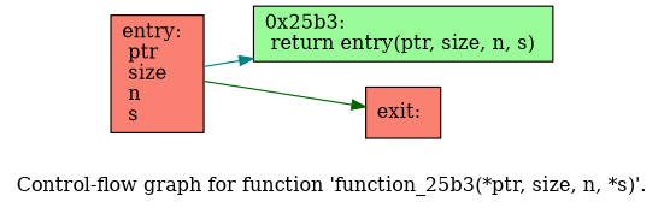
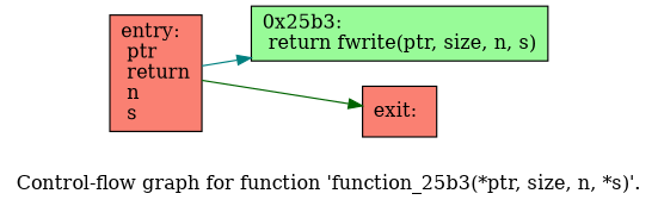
  digraph {
    label="Control-flow graph for function 'function_25b3(*ptr, size, n, *s)'."
    rankdir=LR
    node [fillcolor=salmon shape=record style=filled]
-   n1 [label="{entry:\l  ptr\l  size\l  n\l  s\l}"]
-   n2 [fillcolor=palegreen label="{0x25b3:\l  return entry(ptr, size, n, s)\l}"]
+   n1 [label="{entry:\l  ptr\l  return\l  n\l  s\l}"]
+   n2 [fillcolor=palegreen label="{0x25b3:\l  return fwrite(ptr, size, n, s)\l}"]
    n3 [label="{exit:\l}"]
    n1 -> n2 [color=teal]
    n1 -> n3 [color=darkgreen]
  }
